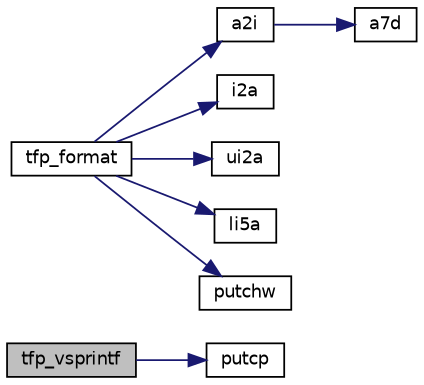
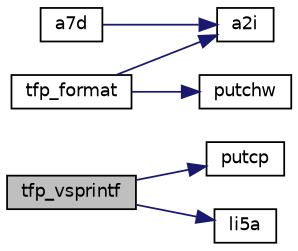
  digraph {
    rankdir=LR
    node [color=black fillcolor=white fontname=Helvetica fontsize=10 shape=record style=filled]
    edge [color=midnightblue fontname=Helvetica fontsize=10 labelfontname=Helvetica labelfontsize=10 style=solid]
    n1 [fillcolor=grey75 fontcolor=black height=0.2 label=tfp_vsprintf width=0.4]
    n2 [height=0.2 label=putcp width=0.4]
    n3 [height=0.2 label=tfp_format width=0.4]
    n4 [height=0.2 label=a2i width=0.4]
-   n5 [height=0.2 label=i2a width=0.4]
-   n6 [height=0.2 label=ui2a width=0.4]
    n7 [height=0.2 label=li5a width=0.4]
    n8 [height=0.2 label=putchw width=0.4]
    n9 [height=0.2 label=a7d width=0.4]
    n1 -> n2
    n3 -> n4
-   n3 -> n5
-   n3 -> n6
-   n3 -> n7
+   n1 -> n7
    n3 -> n8
-   n4 -> n9
+   n9 -> n4
  }
